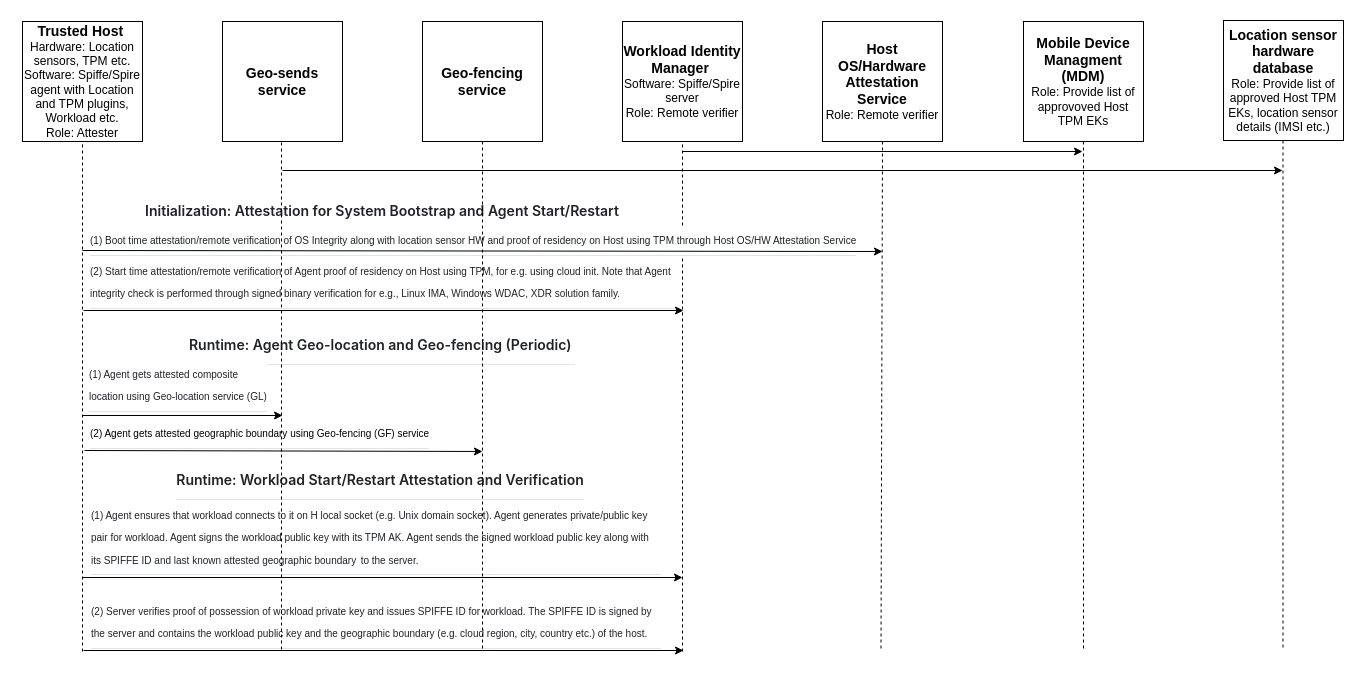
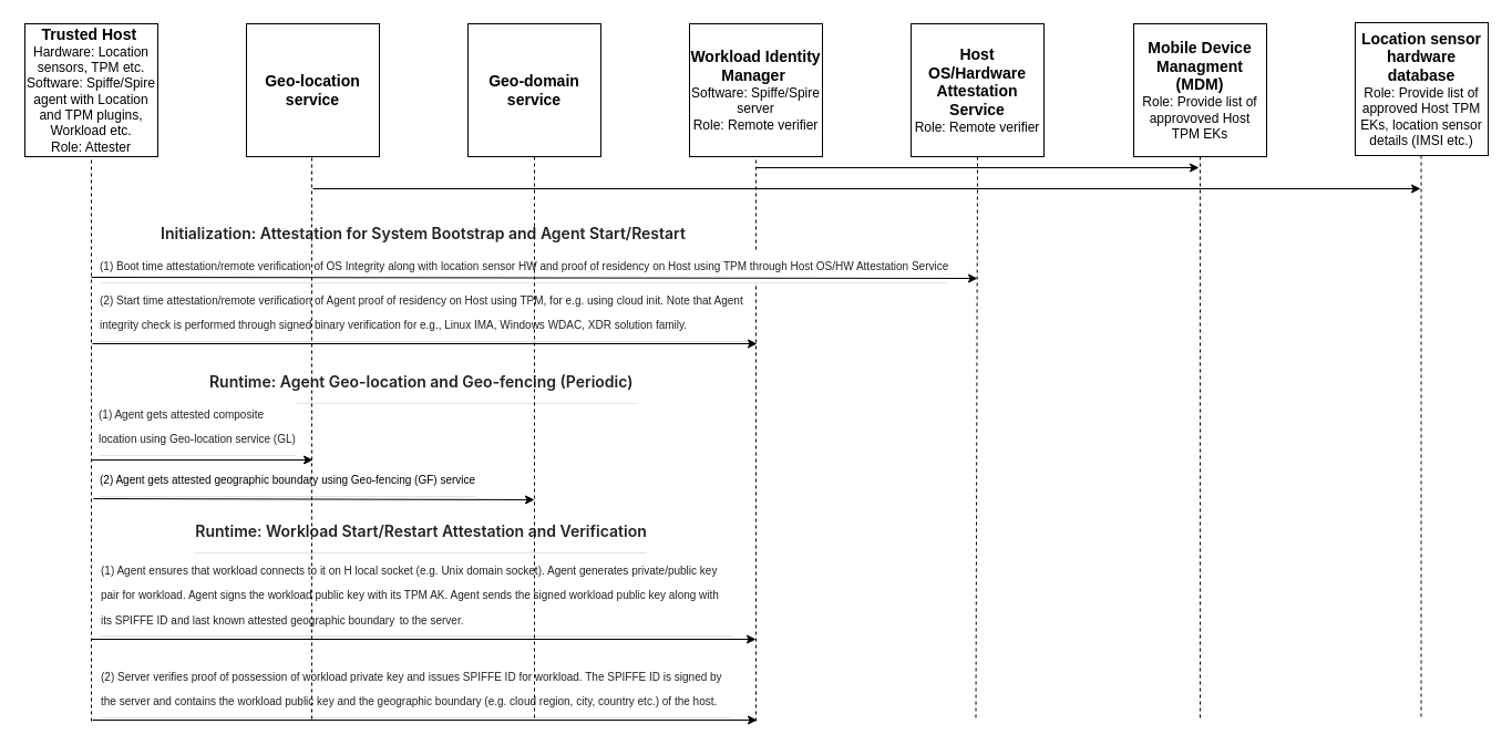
  <mxCell id="0" />
  <mxCell id="1" parent="0" />
  <mxCell id="2" value="&lt;b&gt;&lt;font style=&quot;font-size: 14px;&quot;&gt;Trusted Host&lt;/font&gt;&amp;nbsp;&lt;/b&gt;&lt;div&gt;Hardware: Location sensors, TPM etc.&lt;div&gt;Software: Spiffe/Spire agent with Location and TPM plugins, Workload etc.&lt;/div&gt;&lt;/div&gt;&lt;div&gt;Role: Attester&lt;/div&gt;" style="rounded=0;whiteSpace=wrap;html=1;" parent="1" vertex="1"><mxGeometry x="22" y="21" width="120" height="120" as="geometry" /></mxCell>
- <mxCell id="3" value="&lt;span style=&quot;font-size: 14px;&quot;&gt;&lt;b&gt;Geo-sends service&lt;/b&gt;&lt;/span&gt;" style="rounded=0;whiteSpace=wrap;html=1;" parent="1" vertex="1"><mxGeometry x="222" y="21" width="120" height="120" as="geometry" /></mxCell>
- <mxCell id="4" value="&lt;span style=&quot;font-size: 14px;&quot;&gt;&lt;b&gt;Geo-fencing service&lt;/b&gt;&lt;/span&gt;" style="rounded=0;whiteSpace=wrap;html=1;" parent="1" vertex="1"><mxGeometry x="422" y="21" width="120" height="120" as="geometry" /></mxCell>
+ <mxCell id="3" value="&lt;span style=&quot;font-size: 14px;&quot;&gt;&lt;b&gt;Geo-location service&lt;/b&gt;&lt;/span&gt;" style="rounded=0;whiteSpace=wrap;html=1;" parent="1" vertex="1"><mxGeometry x="222" y="21" width="120" height="120" as="geometry" /></mxCell>
+ <mxCell id="4" value="&lt;span style=&quot;font-size: 14px;&quot;&gt;&lt;b&gt;Geo-domain service&lt;/b&gt;&lt;/span&gt;" style="rounded=0;whiteSpace=wrap;html=1;" parent="1" vertex="1"><mxGeometry x="422" y="21" width="120" height="120" as="geometry" /></mxCell>
  <mxCell id="5" value="&lt;span style=&quot;font-size: 14px;&quot;&gt;&lt;b&gt;Workload Identity Manager&lt;/b&gt;&amp;nbsp;&lt;/span&gt;&lt;div&gt;&lt;font&gt;Software: Spiffe/Spire server&lt;br&gt;Role: Remote verifier&lt;/font&gt;&lt;/div&gt;" style="rounded=0;whiteSpace=wrap;html=1;" parent="1" vertex="1"><mxGeometry x="622" y="21" width="120" height="120" as="geometry" /></mxCell>
  <mxCell id="6" value="" style="endArrow=none;dashed=1;html=1;rounded=0;entryX=0.5;entryY=1;entryDx=0;entryDy=0;" parent="1" edge="1" target="2"><mxGeometry width="50" height="50" relative="1" as="geometry"><mxPoint x="82" y="651" as="sourcePoint" /><mxPoint x="82" y="171" as="targetPoint" /></mxGeometry></mxCell>
  <mxCell id="7" value="" style="endArrow=none;dashed=1;html=1;rounded=0;entryX=0.5;entryY=1;entryDx=0;entryDy=0;" parent="1" edge="1" target="5"><mxGeometry width="50" height="50" relative="1" as="geometry"><mxPoint x="682" y="651" as="sourcePoint" /><mxPoint x="681.5" y="171" as="targetPoint" /></mxGeometry></mxCell>
  <mxCell id="8" value="&lt;h1 tabindex=&quot;-1&quot; class=&quot;heading-element&quot; dir=&quot;auto&quot; style=&quot;box-sizing: border-box; margin: 24px 0px 16px; font-weight: 600; line-height: 1.25; padding-bottom: 0.3em; border-bottom: 1px solid rgba(209, 217, 224, 0.7); color: rgb(31, 35, 40); font-family: -apple-system, &amp;quot;system-ui&amp;quot;, &amp;quot;Segoe UI&amp;quot;, &amp;quot;Noto Sans&amp;quot;, Helvetica, Arial, sans-serif, &amp;quot;Apple Color Emoji&amp;quot;, &amp;quot;Segoe UI Emoji&amp;quot;; font-style: normal; font-variant-ligatures: normal; font-variant-caps: normal; letter-spacing: normal; orphans: 2; text-indent: 0px; text-transform: none; widows: 2; word-spacing: 0px; -webkit-text-stroke-width: 0px; white-space: normal; background-color: rgb(255, 255, 255); text-decoration-thickness: initial; text-decoration-style: initial; text-decoration-color: initial;&quot;&gt;&lt;font style=&quot;font-size: 14px;&quot;&gt;Initialization: Attestation for System Bootstrap and Agent Start/Restart&lt;/font&gt;&lt;/h1&gt;" style="text;whiteSpace=wrap;html=1;align=center;" parent="1" vertex="1"><mxGeometry x="22" y="162" width="720" height="21" as="geometry" /></mxCell>
  <mxCell id="9" value="&lt;font style=&quot;font-size: 10px;&quot;&gt;&amp;nbsp;&lt;/font&gt;&lt;h2 tabindex=&quot;-1&quot; class=&quot;heading-element&quot; dir=&quot;auto&quot; style=&quot;box-sizing: border-box; margin-top: 24px; margin-bottom: 16px; line-height: 1.25; padding-bottom: 0.3em; border-bottom: 1px solid rgba(209, 217, 224, 0.7); color: rgb(31, 35, 40); background-color: rgb(255, 255, 255);&quot;&gt;&lt;span style=&quot;font-weight: normal;&quot;&gt;&lt;font style=&quot;font-size: 10px;&quot; face=&quot;Helvetica&quot;&gt;(1) Boot time a&lt;font style=&quot;&quot;&gt;ttestation/remote verification of OS Integrity along with location sensor HW and proof of residency on Host using TPM through Host OS/HW Attestation Service&lt;/font&gt;&lt;/font&gt;&lt;/span&gt;&lt;/h2&gt;" style="text;html=1;align=left;verticalAlign=middle;whiteSpace=wrap;rounded=0;" parent="1" vertex="1"><mxGeometry x="88" y="215" width="774" height="30" as="geometry" /></mxCell>
  <mxCell id="10" value="" style="endArrow=classic;html=1;rounded=0;" parent="1" edge="1"><mxGeometry width="50" height="50" relative="1" as="geometry"><mxPoint x="82" y="250" as="sourcePoint" /><mxPoint x="882" y="251" as="targetPoint" /></mxGeometry></mxCell>
  <mxCell id="11" value="" style="endArrow=classic;html=1;rounded=0;" parent="1" edge="1"><mxGeometry width="50" height="50" relative="1" as="geometry"><mxPoint x="83" y="310" as="sourcePoint" /><mxPoint x="683" y="310" as="targetPoint" /></mxGeometry></mxCell>
  <mxCell id="12" value="&lt;h1 tabindex=&quot;-1&quot; class=&quot;heading-element&quot; dir=&quot;auto&quot; style=&quot;box-sizing: border-box; margin: 24px 0px 16px; font-weight: 600; line-height: 1.25; padding-bottom: 0.3em; border-bottom: 1px solid rgba(209, 217, 224, 0.7); color: rgb(31, 35, 40); font-family: -apple-system, &amp;quot;system-ui&amp;quot;, &amp;quot;Segoe UI&amp;quot;, &amp;quot;Noto Sans&amp;quot;, Helvetica, Arial, sans-serif, &amp;quot;Apple Color Emoji&amp;quot;, &amp;quot;Segoe UI Emoji&amp;quot;; font-style: normal; font-variant-ligatures: normal; font-variant-caps: normal; letter-spacing: normal; orphans: 2; text-indent: 0px; text-transform: none; widows: 2; word-spacing: 0px; -webkit-text-stroke-width: 0px; white-space: normal; background-color: rgb(255, 255, 255); text-decoration-thickness: initial; text-decoration-style: initial; text-decoration-color: initial;&quot;&gt;&lt;font style=&quot;font-size: 14px;&quot;&gt;Runtime: Agent Geo-location and Geo-fencing (Periodic)&amp;nbsp;&lt;/font&gt;&lt;/h1&gt;" style="text;whiteSpace=wrap;html=1;align=center;" parent="1" vertex="1"><mxGeometry x="22" y="296" width="720" height="22" as="geometry" /></mxCell>
  <mxCell id="13" value="&lt;h2 style=&quot;box-sizing: border-box; margin-top: 24px; margin-bottom: 16px; line-height: 1.25; padding-bottom: 0.3em; border-bottom: 1px solid rgba(209, 217, 224, 0.7); color: rgb(31, 35, 40); text-align: start; background-color: rgb(255, 255, 255);&quot; dir=&quot;auto&quot; class=&quot;heading-element&quot; tabindex=&quot;-1&quot;&gt;&lt;span style=&quot;font-weight: normal;&quot;&gt;&lt;font face=&quot;Helvetica&quot; style=&quot;font-size: 10px;&quot;&gt;(1) Agent gets attested composite location using Geo-location service (GL)&lt;/font&gt;&lt;/span&gt;&lt;/h2&gt;" style="text;html=1;align=center;verticalAlign=middle;whiteSpace=wrap;rounded=0;" parent="1" vertex="1"><mxGeometry x="88" y="381" width="180" height="1" as="geometry" /></mxCell>
  <mxCell id="14" value="" style="endArrow=classic;html=1;rounded=0;" parent="1" edge="1"><mxGeometry width="50" height="50" relative="1" as="geometry"><mxPoint x="82" y="415" as="sourcePoint" /><mxPoint x="282" y="415" as="targetPoint" /></mxGeometry></mxCell>
  <mxCell id="15" value="" style="endArrow=classic;html=1;rounded=0;" parent="1" edge="1"><mxGeometry width="50" height="50" relative="1" as="geometry"><mxPoint x="84" y="450" as="sourcePoint" /><mxPoint x="482" y="451" as="targetPoint" /></mxGeometry></mxCell>
  <mxCell id="16" value="&lt;h1 tabindex=&quot;-1&quot; class=&quot;heading-element&quot; dir=&quot;auto&quot; style=&quot;box-sizing: border-box; margin: 24px 0px 16px; font-weight: 600; line-height: 1.25; padding-bottom: 0.3em; border-bottom: 1px solid rgba(209, 217, 224, 0.7); color: rgb(31, 35, 40); font-family: -apple-system, &amp;quot;system-ui&amp;quot;, &amp;quot;Segoe UI&amp;quot;, &amp;quot;Noto Sans&amp;quot;, Helvetica, Arial, sans-serif, &amp;quot;Apple Color Emoji&amp;quot;, &amp;quot;Segoe UI Emoji&amp;quot;; font-style: normal; font-variant-ligatures: normal; font-variant-caps: normal; letter-spacing: normal; orphans: 2; text-indent: 0px; text-transform: none; widows: 2; word-spacing: 0px; -webkit-text-stroke-width: 0px; white-space: normal; background-color: rgb(255, 255, 255); text-decoration-thickness: initial; text-decoration-style: initial; text-decoration-color: initial;&quot;&gt;&lt;font style=&quot;font-size: 14px;&quot;&gt;Runtime: Workload Start/Restart Attestation and Verification&lt;/font&gt;&lt;/h1&gt;" style="text;whiteSpace=wrap;html=1;align=center;" parent="1" vertex="1"><mxGeometry x="20" y="431" width="720" height="22" as="geometry" /></mxCell>
  <mxCell id="17" value="&lt;h2 style=&quot;box-sizing: border-box; margin-top: 24px; margin-bottom: 16px; line-height: 1.25; padding-bottom: 0.3em; border-bottom: 1px solid rgba(209, 217, 224, 0.7); color: rgb(31, 35, 40); text-align: start; background-color: rgb(255, 255, 255);&quot; dir=&quot;auto&quot; class=&quot;heading-element&quot; tabindex=&quot;-1&quot;&gt;&lt;span style=&quot;font-weight: 400;&quot;&gt;&lt;font style=&quot;font-size: 10px;&quot;&gt;(1) Agent ensures that workload connects to it on H local socket (e.g. Unix domain socket). Agent generates private/public key pair for workload. Agent signs the workload public key with its TPM AK. Agent sends the signed workload public key along with its SPIFFE ID and last known&amp;nbsp;&lt;/font&gt;&lt;/span&gt;&lt;span style=&quot;font-weight: normal;&quot;&gt;&lt;font face=&quot;Helvetica&quot; style=&quot;font-size: 10px;&quot;&gt;attested geographic boundary&lt;/font&gt;&lt;/span&gt;&lt;span style=&quot;font-family: -apple-system, &amp;quot;system-ui&amp;quot;, &amp;quot;Segoe UI&amp;quot;, &amp;quot;Noto Sans&amp;quot;, Helvetica, Arial, sans-serif, &amp;quot;Apple Color Emoji&amp;quot;, &amp;quot;Segoe UI Emoji&amp;quot;; font-size: 16px; font-weight: normal;&quot;&gt;&amp;nbsp;&lt;/span&gt;&lt;span style=&quot;font-size: 10px; font-weight: 400;&quot;&gt;to the server.&lt;/span&gt;&lt;/h2&gt;" style="text;html=1;align=center;verticalAlign=middle;whiteSpace=wrap;rounded=0;" parent="1" vertex="1"><mxGeometry x="90" y="533" width="572" height="1" as="geometry" /></mxCell>
  <mxCell id="18" value="" style="endArrow=classic;html=1;rounded=0;" parent="1" edge="1"><mxGeometry width="50" height="50" relative="1" as="geometry"><mxPoint x="82" y="577" as="sourcePoint" /><mxPoint x="682" y="577" as="targetPoint" /></mxGeometry></mxCell>
  <mxCell id="19" value="&lt;h2 style=&quot;box-sizing: border-box; margin-top: 24px; margin-bottom: 16px; line-height: 1.25; padding-bottom: 0.3em; border-bottom: 1px solid rgba(209, 217, 224, 0.7); color: rgb(31, 35, 40); text-align: start; background-color: rgb(255, 255, 255);&quot; dir=&quot;auto&quot; class=&quot;heading-element&quot; tabindex=&quot;-1&quot;&gt;&lt;span style=&quot;font-weight: 400;&quot;&gt;&lt;font style=&quot;font-size: 10px;&quot;&gt;(2) Server verifies proof of possession of workload private key and issues SPIFFE ID for workload. The SPIFFE ID is signed by the server and contains the workload public key and the geographic boundary (e.g. cloud region, city, country etc.) of the host.&lt;/font&gt;&lt;/span&gt;&lt;/h2&gt;" style="text;html=1;align=center;verticalAlign=middle;whiteSpace=wrap;rounded=0;" parent="1" vertex="1"><mxGeometry x="90" y="618" width="572" height="1" as="geometry" /></mxCell>
  <mxCell id="20" value="" style="endArrow=classic;html=1;rounded=0;" parent="1" edge="1"><mxGeometry width="50" height="50" relative="1" as="geometry"><mxPoint x="83" y="650" as="sourcePoint" /><mxPoint x="683" y="650" as="targetPoint" /></mxGeometry></mxCell>
  <mxCell id="21" value="&lt;h2 style=&quot;box-sizing: border-box; margin-top: 24px; margin-bottom: 16px; line-height: 1.25; padding-bottom: 0.3em; border-bottom: 1px solid rgba(209, 217, 224, 0.7); color: rgb(31, 35, 40); background-color: rgb(255, 255, 255);&quot; dir=&quot;auto&quot; class=&quot;heading-element&quot; tabindex=&quot;-1&quot;&gt;&lt;font face=&quot;Helvetica&quot; style=&quot;font-size: 10px; font-weight: normal;&quot;&gt;(2) Start time attestation/remote verification of Agent proof of residency on Host using TPM, for e.g. using cloud init. Note that Agent integrity check is performed through signed binary verification for e.g., Linux IMA, Windows WDAC, XDR solution family.&lt;/font&gt;&lt;/h2&gt;" style="text;html=1;align=left;verticalAlign=middle;whiteSpace=wrap;rounded=0;" parent="1" vertex="1"><mxGeometry x="88" y="270" width="587" height="18" as="geometry" /></mxCell>
  <mxCell id="22" value="&lt;h2 style=&quot;box-sizing: border-box; margin-top: 24px; margin-bottom: 16px; line-height: 1.25; padding-bottom: 0.3em; border-bottom: 1px solid rgba(209, 217, 224, 0.7);&quot; dir=&quot;auto&quot; class=&quot;heading-element&quot; tabindex=&quot;-1&quot;&gt;&lt;span style=&quot;font-weight: normal;&quot;&gt;&lt;font style=&quot;font-size: 10px;&quot;&gt;(2) Agent gets attested geographic boundary using Geo-fencing (GF) service&lt;/font&gt;&lt;/span&gt;&lt;/h2&gt;" style="text;html=1;align=left;verticalAlign=middle;whiteSpace=wrap;rounded=0;fillColor=default;gradientColor=none;" parent="1" vertex="1"><mxGeometry x="88" y="419" width="380" height="21" as="geometry" /></mxCell>
  <mxCell id="23" value="&lt;span style=&quot;font-size: 14px;&quot;&gt;&lt;b&gt;Host OS/Hardware&lt;/b&gt;&lt;/span&gt;&lt;div&gt;&lt;span style=&quot;font-size: 14px;&quot;&gt;&lt;b&gt;Attestation Service&lt;/b&gt;&lt;/span&gt;&lt;/div&gt;&lt;div&gt;&lt;font style=&quot;font-size: 12px;&quot;&gt;Role: Remote verifier&lt;/font&gt;&lt;/div&gt;" style="rounded=0;whiteSpace=wrap;html=1;" parent="1" vertex="1"><mxGeometry x="822" y="21" width="120" height="120" as="geometry" /></mxCell>
  <mxCell id="24" value="" style="endArrow=none;dashed=1;html=1;rounded=0;entryX=0.5;entryY=1;entryDx=0;entryDy=0;" parent="1" edge="1" target="25"><mxGeometry width="50" height="50" relative="1" as="geometry"><mxPoint x="1083" y="648" as="sourcePoint" /><mxPoint x="1082.5" y="168" as="targetPoint" /></mxGeometry></mxCell>
  <mxCell id="25" value="&lt;div&gt;&lt;font&gt;&lt;span style=&quot;font-size: 14px;&quot;&gt;&lt;b&gt;Mobile Device Managment (MDM)&lt;/b&gt;&lt;/span&gt;&lt;/font&gt;&lt;/div&gt;&lt;div&gt;&lt;font style=&quot;font-size: 12px;&quot;&gt;Role: Provide list of approvoved Host TPM EKs&lt;/font&gt;&lt;/div&gt;" style="rounded=0;whiteSpace=wrap;html=1;" parent="1" vertex="1"><mxGeometry x="1023" y="21" width="120" height="120" as="geometry" /></mxCell>
  <mxCell id="26" value="" style="endArrow=classic;html=1;rounded=0;" parent="1" edge="1"><mxGeometry width="50" height="50" relative="1" as="geometry"><mxPoint x="682" y="151" as="sourcePoint" /><mxPoint x="1082" y="151" as="targetPoint" /></mxGeometry></mxCell>
  <mxCell id="27" value="" style="endArrow=none;dashed=1;html=1;rounded=0;entryX=0.5;entryY=1;entryDx=0;entryDy=0;" parent="1" edge="1" target="23"><mxGeometry width="50" height="50" relative="1" as="geometry"><mxPoint x="880.5" y="648" as="sourcePoint" /><mxPoint x="880" y="168" as="targetPoint" /></mxGeometry></mxCell>
  <mxCell id="28" value="&lt;div&gt;&lt;font&gt;&lt;span style=&quot;font-size: 14px;&quot;&gt;&lt;b&gt;Location sensor hardware database&lt;/b&gt;&lt;/span&gt;&lt;/font&gt;&lt;/div&gt;&lt;div&gt;&lt;font style=&quot;font-size: 12px;&quot;&gt;Role: Provide list of approved Host TPM EKs, location sensor details (IMSI etc.)&lt;/font&gt;&lt;/div&gt;" style="rounded=0;whiteSpace=wrap;html=1;" parent="1" vertex="1"><mxGeometry x="1223" y="20" width="120" height="120" as="geometry" /></mxCell>
  <mxCell id="29" value="" style="endArrow=none;dashed=1;html=1;rounded=0;entryX=0.5;entryY=1;entryDx=0;entryDy=0;" edge="1" parent="1"><mxGeometry width="50" height="50" relative="1" as="geometry"><mxPoint x="482" y="648" as="sourcePoint" /><mxPoint x="482" y="138" as="targetPoint" /></mxGeometry></mxCell>
  <mxCell id="30" value="" style="endArrow=none;dashed=1;html=1;rounded=0;entryX=0.5;entryY=1;entryDx=0;entryDy=0;" edge="1" parent="1"><mxGeometry width="50" height="50" relative="1" as="geometry"><mxPoint x="281" y="649" as="sourcePoint" /><mxPoint x="281" y="139" as="targetPoint" /></mxGeometry></mxCell>
  <mxCell id="31" value="" style="endArrow=none;dashed=1;html=1;rounded=0;entryX=0.5;entryY=1;entryDx=0;entryDy=0;" edge="1" parent="1"><mxGeometry width="50" height="50" relative="1" as="geometry"><mxPoint x="1282.5" y="647" as="sourcePoint" /><mxPoint x="1282.5" y="140" as="targetPoint" /></mxGeometry></mxCell>
  <mxCell id="32" value="" style="endArrow=classic;html=1;rounded=0;" edge="1" parent="1"><mxGeometry width="50" height="50" relative="1" as="geometry"><mxPoint x="282" y="170" as="sourcePoint" /><mxPoint x="1282" y="170" as="targetPoint" /></mxGeometry></mxCell>
